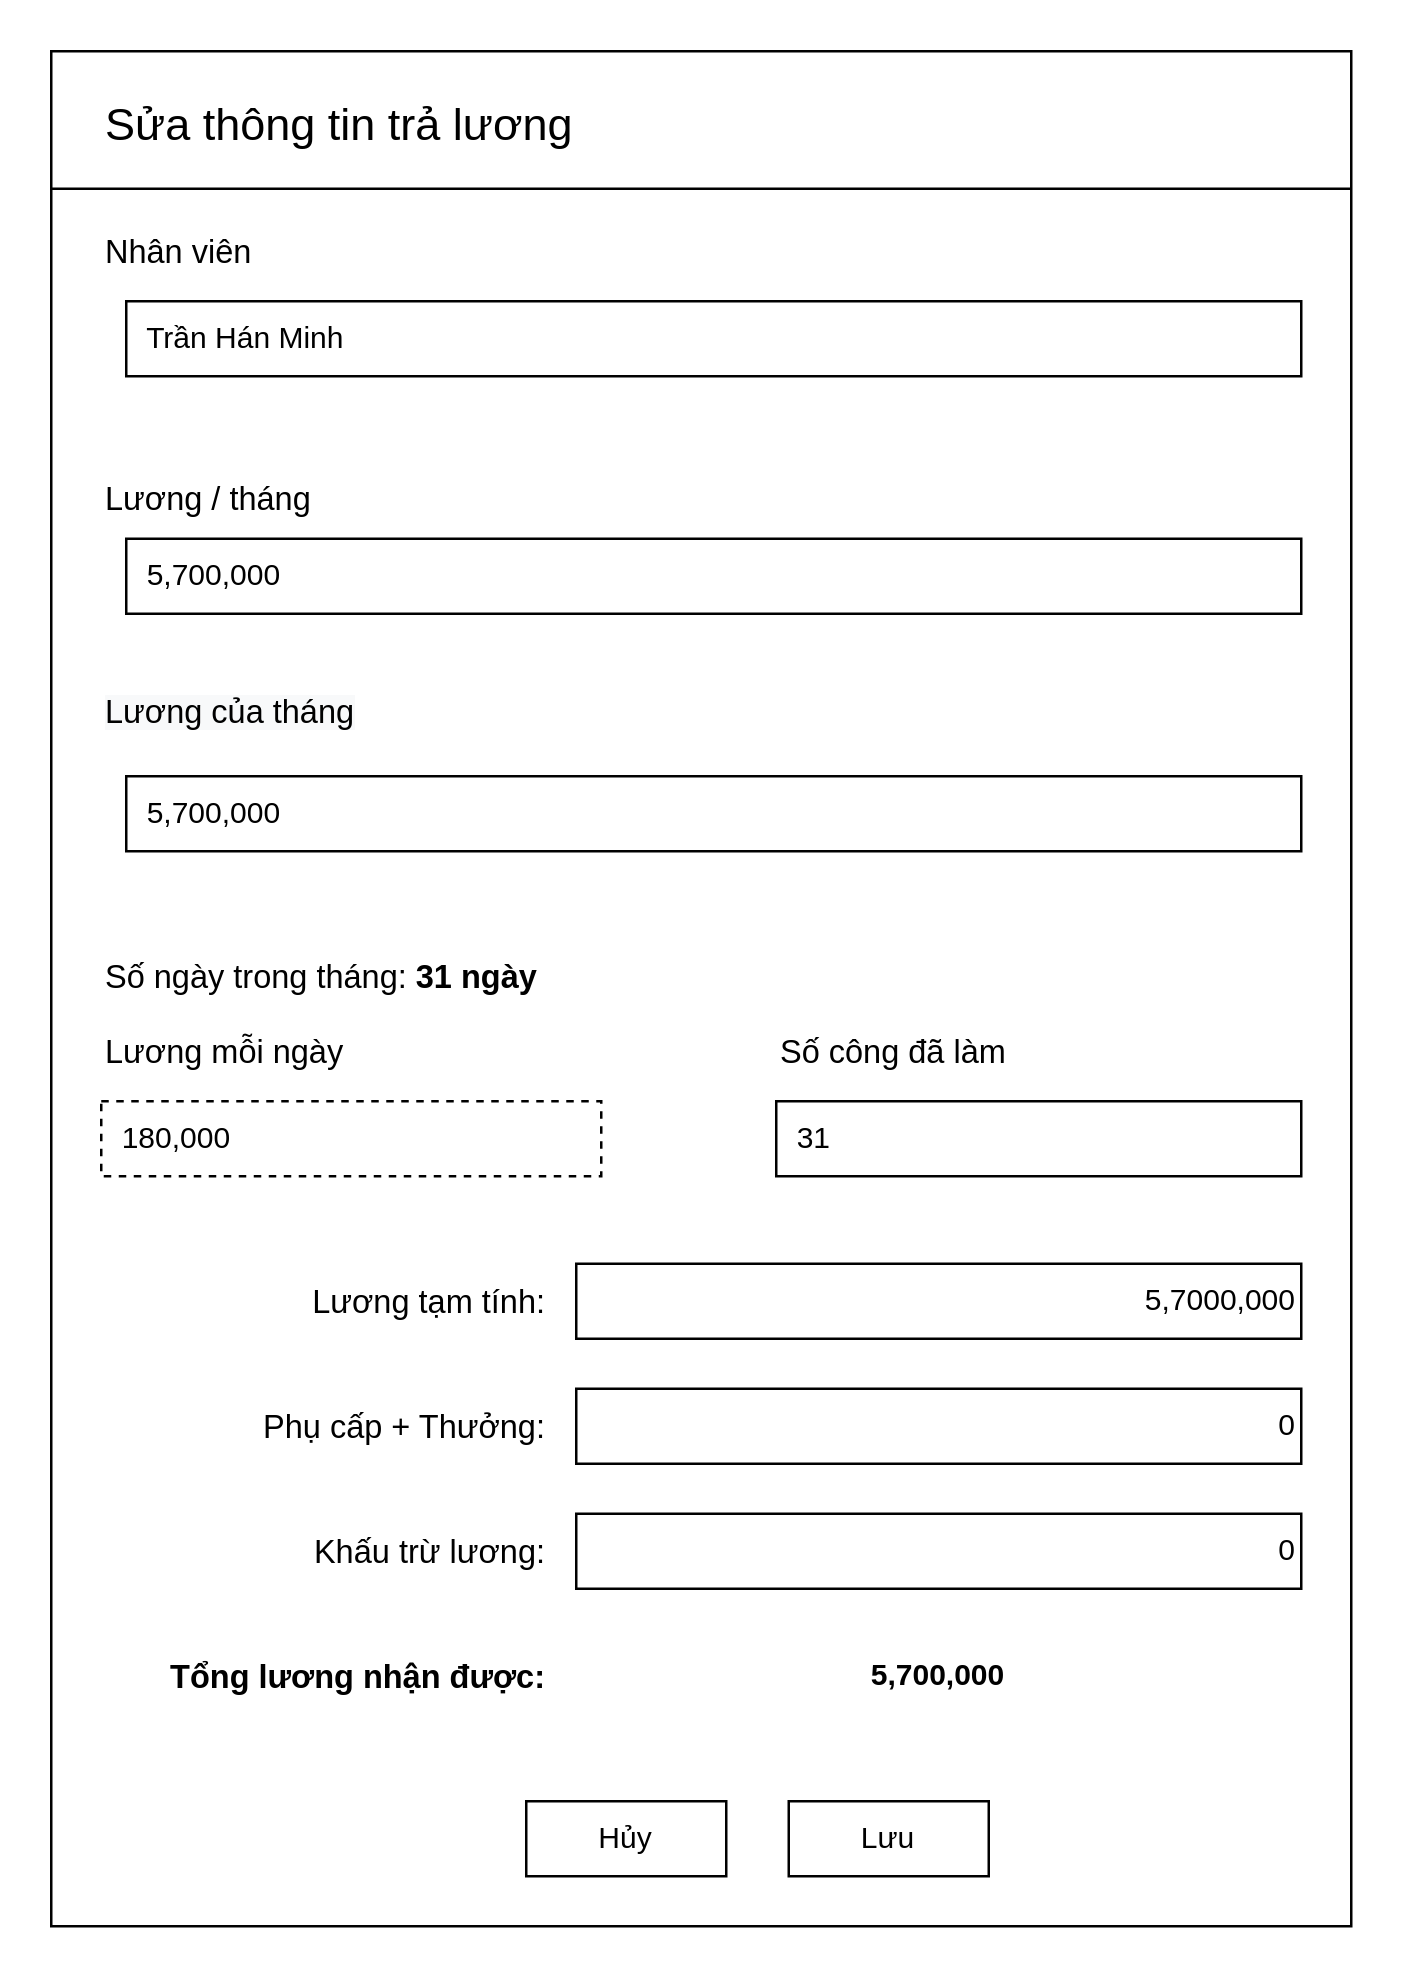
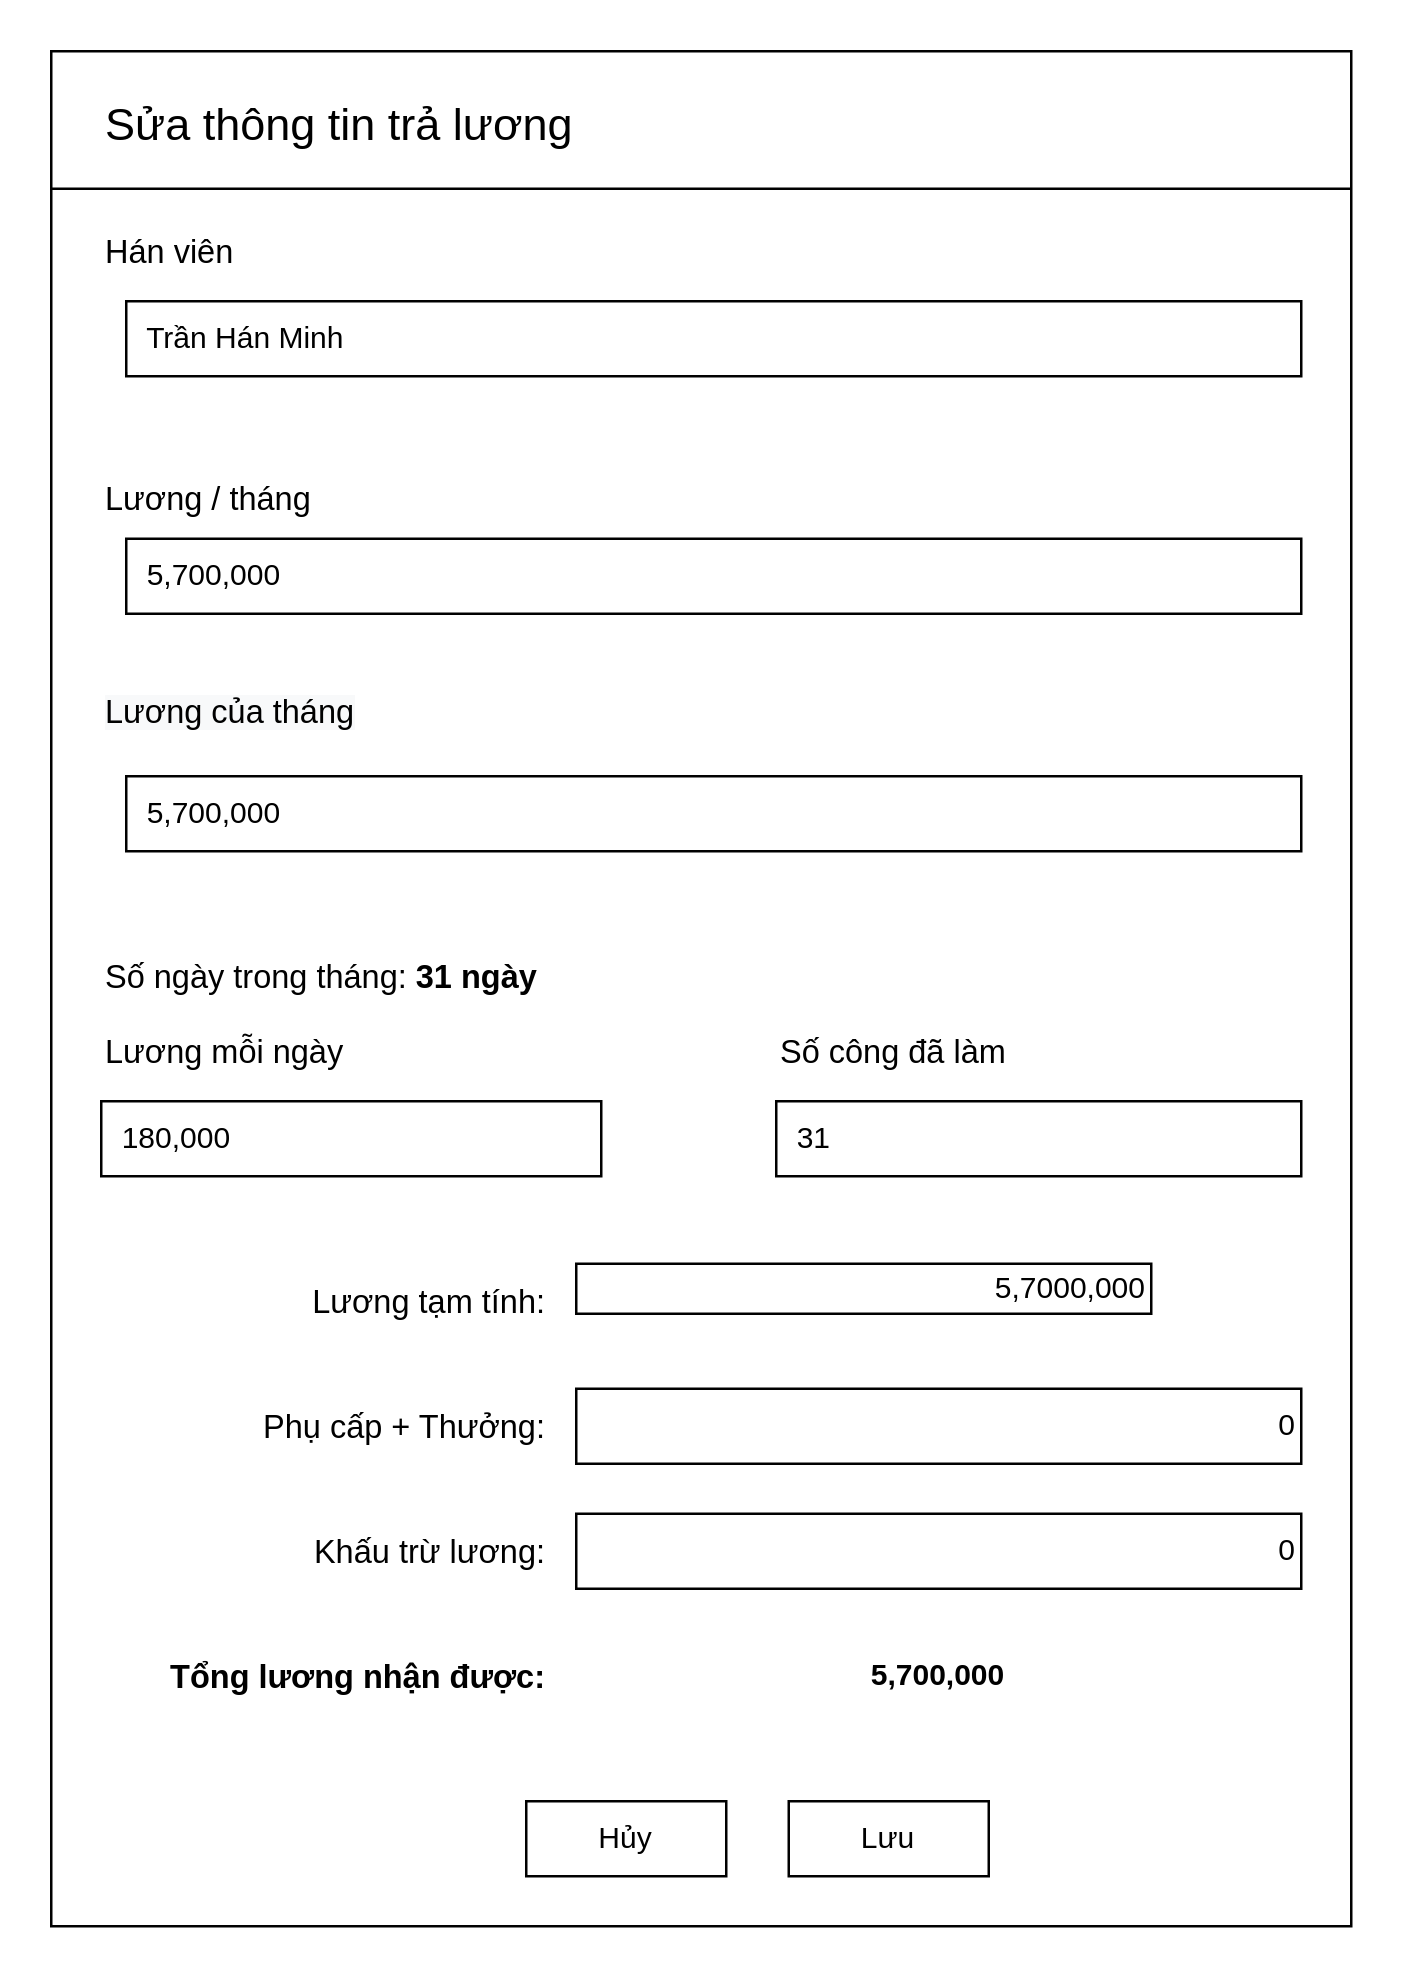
  <mxCell id="0" />
  <mxCell id="1" parent="0" />
  <mxCell id="2" value="" style="rounded=0;whiteSpace=wrap;html=1;" vertex="1" parent="1"><mxGeometry x="20" y="20" width="520" height="750" as="geometry" /></mxCell>
  <mxCell id="3" value="&lt;font style=&quot;font-size: 18px&quot;&gt;Sửa thông tin trả lương&lt;/font&gt;" style="text;html=1;strokeColor=none;fillColor=none;align=left;verticalAlign=middle;whiteSpace=wrap;rounded=0;" vertex="1" parent="1"><mxGeometry x="40" y="40" width="340" height="20" as="geometry" /></mxCell>
  <mxCell id="4" value="" style="line;strokeWidth=1;html=1;perimeter=backbonePerimeter;points=[];outlineConnect=0;" vertex="1" parent="1"><mxGeometry x="20" y="70" width="520" height="10" as="geometry" /></mxCell>
- <mxCell id="5" value="&lt;font style=&quot;font-size: 13px&quot;&gt;Nhân viên&lt;/font&gt;" style="text;html=1;strokeColor=none;fillColor=none;align=left;verticalAlign=middle;whiteSpace=wrap;rounded=0;" vertex="1" parent="1"><mxGeometry x="40" y="90" width="170" height="20" as="geometry" /></mxCell>
+ <mxCell id="5" value="&lt;font style=&quot;font-size: 13px&quot;&gt;Hán viên&lt;/font&gt;" style="text;html=1;strokeColor=none;fillColor=none;align=left;verticalAlign=middle;whiteSpace=wrap;rounded=0;" vertex="1" parent="1"><mxGeometry x="40" y="90" width="170" height="20" as="geometry" /></mxCell>
  <mxCell id="6" value="&amp;nbsp; Trần Hán Minh" style="rounded=0;whiteSpace=wrap;html=1;strokeWidth=1;align=left;" vertex="1" parent="1"><mxGeometry x="50" y="120" width="470" height="30" as="geometry" /></mxCell>
  <mxCell id="7" value="&lt;span style=&quot;font-family: &amp;#34;helvetica&amp;#34;&quot;&gt;&lt;font style=&quot;font-size: 13px&quot;&gt;Lương / tháng&lt;/font&gt;&lt;/span&gt;" style="text;whiteSpace=wrap;html=1;" vertex="1" parent="1"><mxGeometry x="40" y="185" width="300" height="30" as="geometry" /></mxCell>
  <mxCell id="8" value="&amp;nbsp; 5,700,000" style="rounded=0;whiteSpace=wrap;html=1;strokeWidth=1;align=left;" vertex="1" parent="1"><mxGeometry x="50" y="215" width="470" height="30" as="geometry" /></mxCell>
  <mxCell id="9" value="&lt;span style=&quot;color: rgb(0 , 0 , 0) ; font-family: &amp;#34;helvetica&amp;#34; ; font-style: normal ; font-weight: 400 ; letter-spacing: normal ; text-align: left ; text-indent: 0px ; text-transform: none ; word-spacing: 0px ; background-color: rgb(248 , 249 , 250) ; display: inline ; float: none&quot;&gt;&lt;font style=&quot;font-size: 13px&quot;&gt;Lương của tháng&lt;/font&gt;&lt;/span&gt;" style="text;whiteSpace=wrap;html=1;" vertex="1" parent="1"><mxGeometry x="40" y="270" width="330" height="30" as="geometry" /></mxCell>
  <mxCell id="10" value="&amp;nbsp; 5,700,000" style="rounded=0;whiteSpace=wrap;html=1;strokeWidth=1;align=left;" vertex="1" parent="1"><mxGeometry x="50" y="310" width="470" height="30" as="geometry" /></mxCell>
  <mxCell id="11" value="&lt;font style=&quot;font-size: 13px&quot;&gt;Số ngày trong tháng: &lt;b&gt;31 ngày&lt;/b&gt;&lt;/font&gt;" style="text;html=1;strokeColor=none;fillColor=none;align=left;verticalAlign=middle;whiteSpace=wrap;rounded=0;" vertex="1" parent="1"><mxGeometry x="40" y="380" width="330" height="20" as="geometry" /></mxCell>
  <mxCell id="12" value="&lt;font style=&quot;font-size: 13px&quot;&gt;Lương mỗi ngày&lt;/font&gt;" style="text;html=1;strokeColor=none;fillColor=none;align=left;verticalAlign=middle;whiteSpace=wrap;rounded=0;" vertex="1" parent="1"><mxGeometry x="40" y="410" width="130" height="20" as="geometry" /></mxCell>
- <mxCell id="13" value="&amp;nbsp; 180,000" style="rounded=0;whiteSpace=wrap;html=1;strokeWidth=1;align=left;dashed=1;" vertex="1" parent="1"><mxGeometry x="40" y="440" width="200" height="30" as="geometry" /></mxCell>
+ <mxCell id="13" value="&amp;nbsp; 180,000" style="rounded=0;whiteSpace=wrap;html=1;strokeWidth=1;align=left;" vertex="1" parent="1"><mxGeometry x="40" y="440" width="200" height="30" as="geometry" /></mxCell>
  <mxCell id="14" value="&amp;nbsp; 31" style="rounded=0;whiteSpace=wrap;html=1;strokeWidth=1;align=left;" vertex="1" parent="1"><mxGeometry x="310" y="440" width="210" height="30" as="geometry" /></mxCell>
  <mxCell id="15" value="&lt;font style=&quot;font-size: 13px&quot;&gt;Số công đã làm&lt;/font&gt;" style="text;html=1;strokeColor=none;fillColor=none;align=left;verticalAlign=middle;whiteSpace=wrap;rounded=0;" vertex="1" parent="1"><mxGeometry x="310" y="410" width="130" height="20" as="geometry" /></mxCell>
  <mxCell id="16" value="&lt;font style=&quot;font-size: 13px&quot;&gt;Lương tạm tính:&lt;/font&gt;" style="text;html=1;strokeColor=none;fillColor=none;align=right;verticalAlign=middle;whiteSpace=wrap;rounded=0;" vertex="1" parent="1"><mxGeometry x="90" y="510" width="130" height="20" as="geometry" /></mxCell>
- <mxCell id="17" value="5,7000,000" style="rounded=0;whiteSpace=wrap;html=1;strokeWidth=1;align=right;" vertex="1" parent="1"><mxGeometry x="230" y="505" width="290" height="30" as="geometry" /></mxCell>
+ <mxCell id="17" value="5,7000,000" style="rounded=0;whiteSpace=wrap;html=1;strokeWidth=1;align=right;" vertex="1" parent="1"><mxGeometry x="230" y="505" width="230" height="20" as="geometry" /></mxCell>
  <mxCell id="18" value="&lt;span style=&quot;font-size: 13px&quot;&gt;Phụ cấp + Thưởng:&lt;/span&gt;" style="text;html=1;strokeColor=none;fillColor=none;align=right;verticalAlign=middle;whiteSpace=wrap;rounded=0;" vertex="1" parent="1"><mxGeometry x="90" y="560" width="130" height="20" as="geometry" /></mxCell>
  <mxCell id="19" value="0" style="rounded=0;whiteSpace=wrap;html=1;strokeWidth=1;align=right;" vertex="1" parent="1"><mxGeometry x="230" y="555" width="290" height="30" as="geometry" /></mxCell>
  <mxCell id="20" value="&lt;span style=&quot;font-size: 13px&quot;&gt;Khấu trừ lương:&lt;/span&gt;" style="text;html=1;strokeColor=none;fillColor=none;align=right;verticalAlign=middle;whiteSpace=wrap;rounded=0;" vertex="1" parent="1"><mxGeometry x="90" y="610" width="130" height="20" as="geometry" /></mxCell>
  <mxCell id="21" value="0" style="rounded=0;whiteSpace=wrap;html=1;strokeWidth=1;align=right;" vertex="1" parent="1"><mxGeometry x="230" y="605" width="290" height="30" as="geometry" /></mxCell>
  <mxCell id="22" value="&lt;span style=&quot;font-size: 13px&quot;&gt;&lt;b&gt;Tổng lương nhận được:&lt;/b&gt;&lt;/span&gt;" style="text;html=1;strokeColor=none;fillColor=none;align=right;verticalAlign=middle;whiteSpace=wrap;rounded=0;" vertex="1" parent="1"><mxGeometry x="40" y="660" width="180" height="20" as="geometry" /></mxCell>
  <mxCell id="23" value="&lt;b&gt;5,700,000&lt;/b&gt;" style="text;html=1;strokeColor=none;fillColor=none;align=center;verticalAlign=middle;whiteSpace=wrap;rounded=0;" vertex="1" parent="1"><mxGeometry x="230" y="660" width="290" height="20" as="geometry" /></mxCell>
  <mxCell id="24" value="Lưu" style="rounded=0;whiteSpace=wrap;html=1;strokeWidth=1;" vertex="1" parent="1"><mxGeometry x="315" y="720" width="80" height="30" as="geometry" /></mxCell>
  <mxCell id="25" value="Hủy" style="rounded=0;whiteSpace=wrap;html=1;strokeWidth=1;" vertex="1" parent="1"><mxGeometry x="210" y="720" width="80" height="30" as="geometry" /></mxCell>
